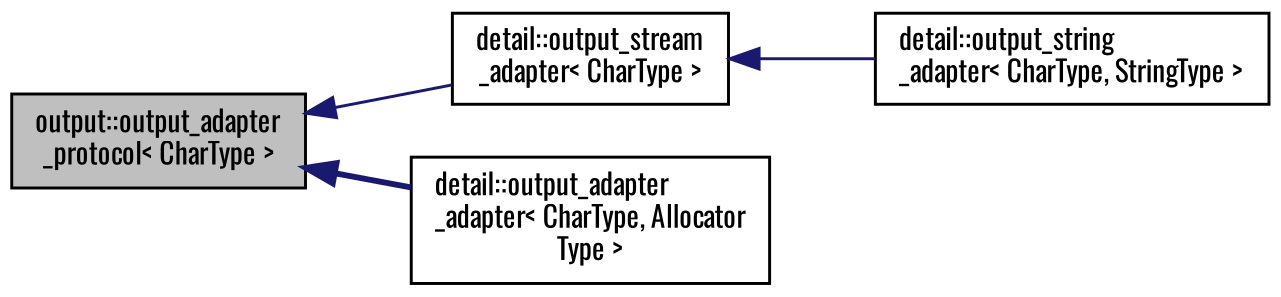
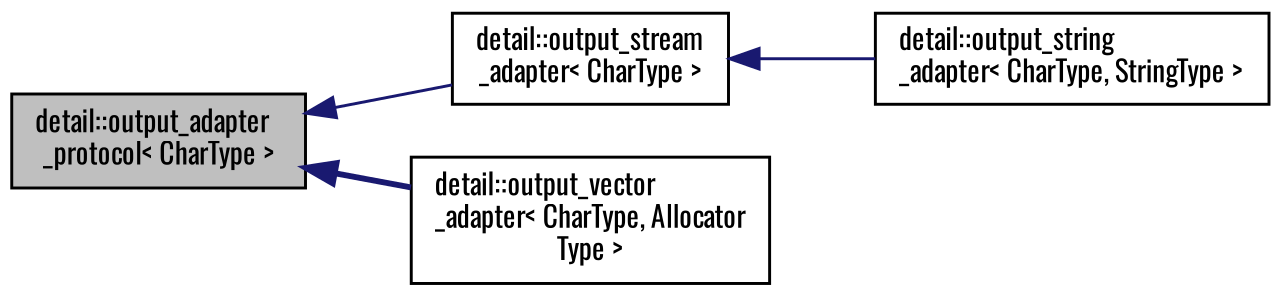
  digraph {
    fontname=Oswald
    rankdir=LR
    node [color=black fillcolor=white fontname=Oswald fontsize=10 shape=record style=filled]
    edge [color=midnightblue dir=back fontname=Oswald fontsize=10 labelfontname=Helvetica labelfontsize=10 style=solid]
-   n1 [fillcolor=grey75 fontcolor=black height=0.2 label="output::output_adapter\l_protocol\< CharType \>" width=0.4]
+   n1 [fillcolor=grey75 fontcolor=black height=0.2 label="detail::output_adapter\l_protocol\< CharType \>" width=0.4]
    n2 [height=0.2 label="detail::output_stream\l_adapter\< CharType \>" width=0.4]
-   n3 [height=0.2 label="detail::output_adapter\l_adapter\< CharType, Allocator\lType \>" width=0.4]
+   n3 [height=0.2 label="detail::output_vector\l_adapter\< CharType, Allocator\lType \>" width=0.4]
    n4 [height=0.2 label="detail::output_string\l_adapter\< CharType, StringType \>" width=0.4]
    n1 -> n2
    n1 -> n3 [style=bold]
    n2 -> n4
  }
